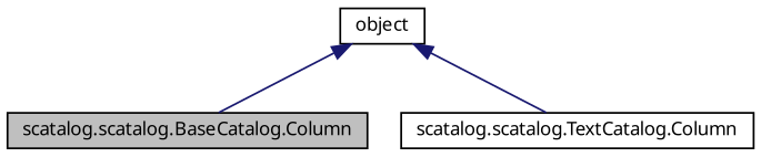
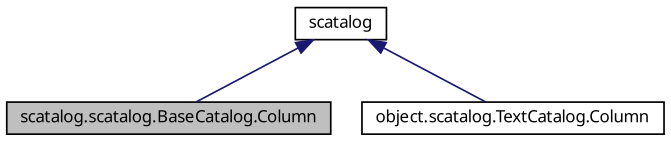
  digraph {
    fontname="Noto Sans"
    node [color=black fillcolor=white fontname="Noto Sans" fontsize=10 shape=record style=filled]
    edge [color=midnightblue dir=back fontname="Noto Sans" fontsize=10 labelfontname=Helvetica labelfontsize=10 style=solid]
    n1 [fillcolor=grey75 fontcolor=black height=0.2 label="scatalog.scatalog.BaseCatalog.Column" width=0.4]
-   n2 [height=0.2 label="scatalog.scatalog.TextCatalog.Column" width=0.4]
-   n3 [height=0.2 label=object width=0.4]
+   n2 [height=0.2 label="object.scatalog.TextCatalog.Column" width=0.4]
+   n3 [height=0.2 label=scatalog width=0.4]
    n3 -> n1
    n3 -> n2
  }
